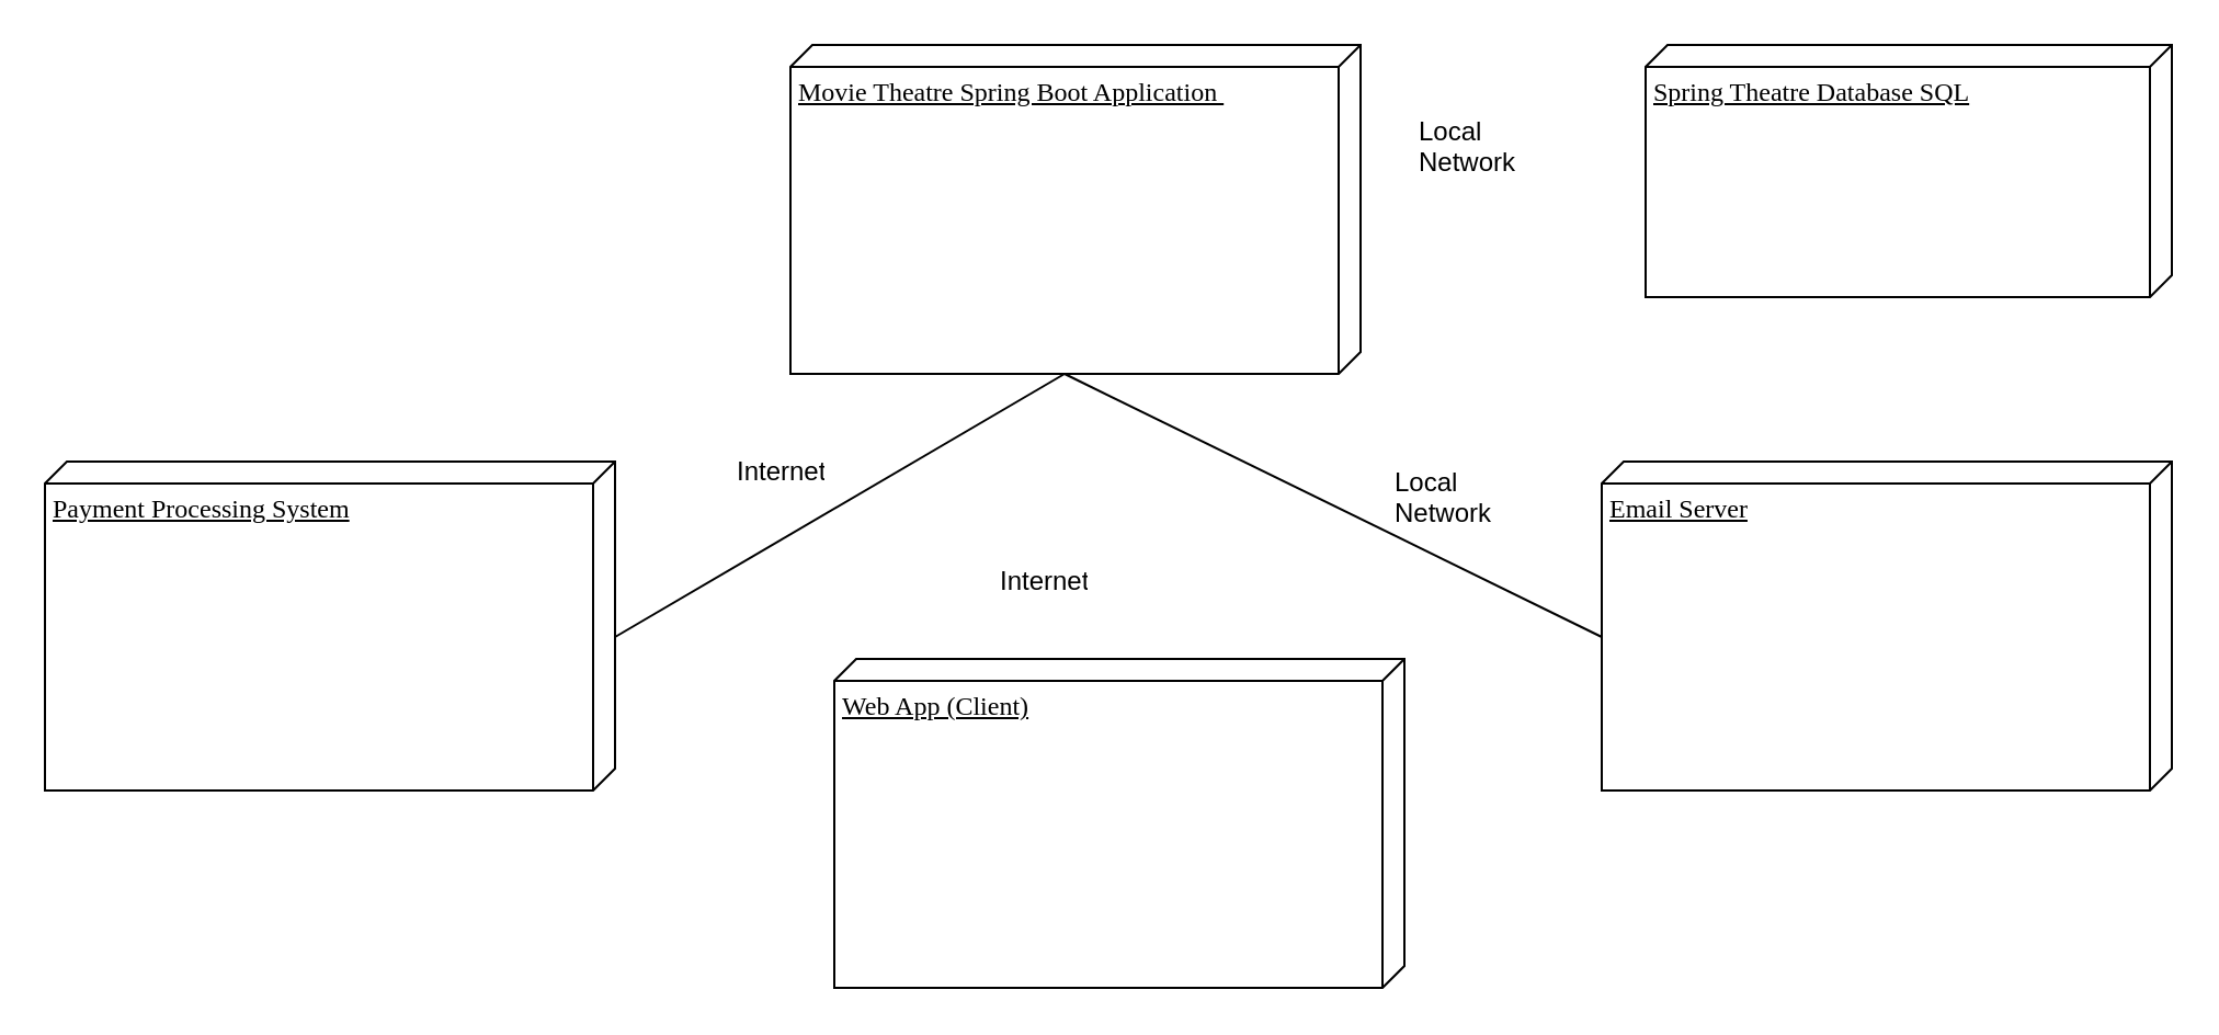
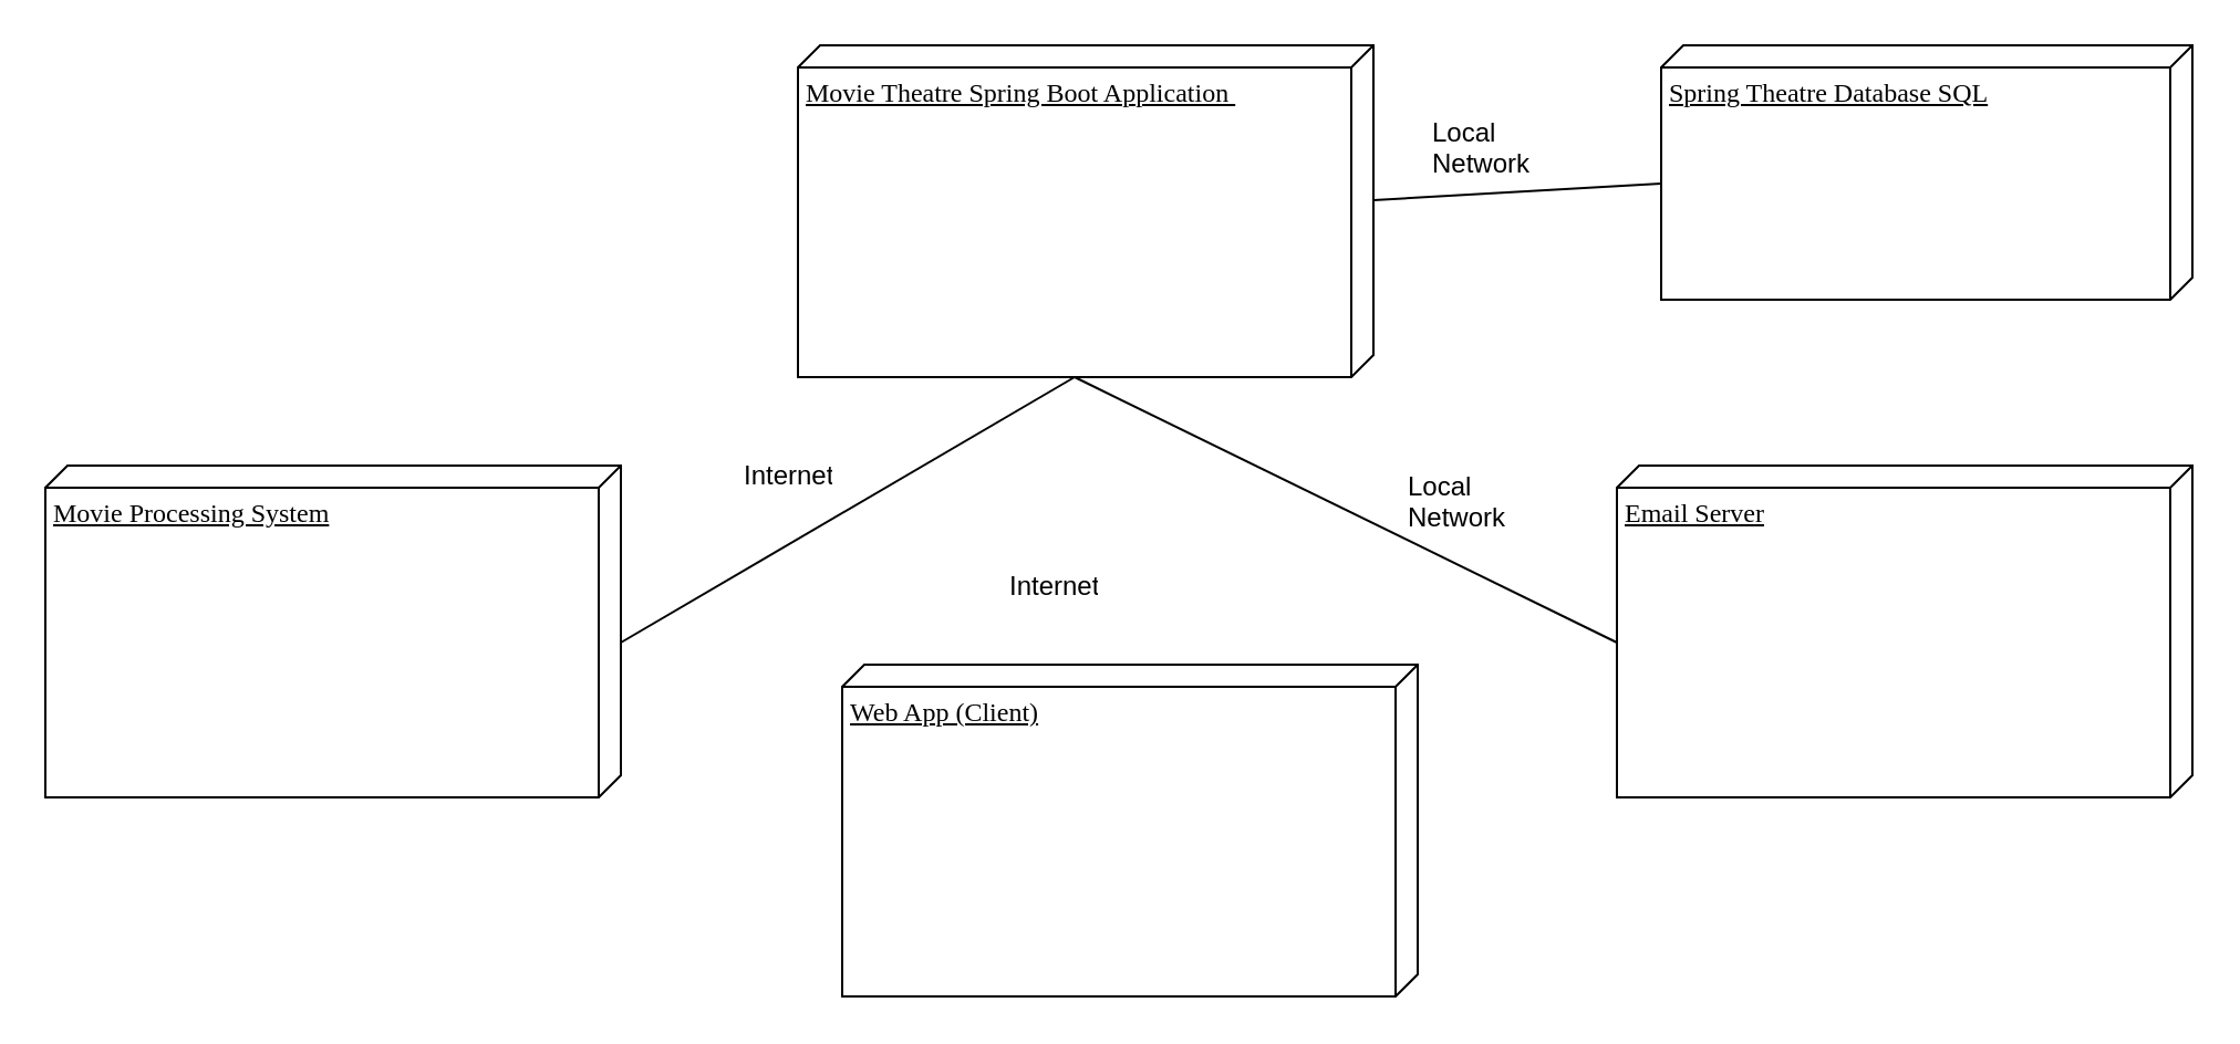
  <mxCell id="0" />
  <mxCell id="1" parent="0" />
  <mxCell id="2" value="Movie Theatre Spring Boot Application&amp;nbsp;" style="verticalAlign=top;align=left;spacingTop=8;spacingLeft=2;spacingRight=12;shape=cube;size=10;direction=south;fontStyle=4;html=1;rounded=0;shadow=0;comic=0;labelBackgroundColor=none;strokeWidth=1;fontFamily=Verdana;fontSize=12" parent="1" vertex="1"><mxGeometry x="360" y="20" width="260" height="150" as="geometry" /></mxCell>
  <mxCell id="3" value="Email Server" style="verticalAlign=top;align=left;spacingTop=8;spacingLeft=2;spacingRight=12;shape=cube;size=10;direction=south;fontStyle=4;html=1;rounded=0;shadow=0;comic=0;labelBackgroundColor=none;strokeWidth=1;fontFamily=Verdana;fontSize=12" vertex="1" parent="1"><mxGeometry x="730" y="210" width="260" height="150" as="geometry" /></mxCell>
- <mxCell id="4" value="Payment Processing System" style="verticalAlign=top;align=left;spacingTop=8;spacingLeft=2;spacingRight=12;shape=cube;size=10;direction=south;fontStyle=4;html=1;rounded=0;shadow=0;comic=0;labelBackgroundColor=none;strokeWidth=1;fontFamily=Verdana;fontSize=12" vertex="1" parent="1"><mxGeometry x="20" y="210" width="260" height="150" as="geometry" /></mxCell>
+ <mxCell id="4" value="Movie Processing System" style="verticalAlign=top;align=left;spacingTop=8;spacingLeft=2;spacingRight=12;shape=cube;size=10;direction=south;fontStyle=4;html=1;rounded=0;shadow=0;comic=0;labelBackgroundColor=none;strokeWidth=1;fontFamily=Verdana;fontSize=12" vertex="1" parent="1"><mxGeometry x="20" y="210" width="260" height="150" as="geometry" /></mxCell>
  <mxCell id="5" value="Spring Theatre Database SQL" style="verticalAlign=top;align=left;spacingTop=8;spacingLeft=2;spacingRight=12;shape=cube;size=10;direction=south;fontStyle=4;html=1;rounded=0;shadow=0;comic=0;labelBackgroundColor=none;strokeWidth=1;fontFamily=Verdana;fontSize=12" vertex="1" parent="1"><mxGeometry x="750" y="20" width="240" height="115" as="geometry" /></mxCell>
  <mxCell id="6" value="Web App (Client)" style="verticalAlign=top;align=left;spacingTop=8;spacingLeft=2;spacingRight=12;shape=cube;size=10;direction=south;fontStyle=4;html=1;rounded=0;shadow=0;comic=0;labelBackgroundColor=none;strokeWidth=1;fontFamily=Verdana;fontSize=12" vertex="1" parent="1"><mxGeometry x="380" y="300" width="260" height="150" as="geometry" /></mxCell>
  <mxCell id="7" value="" style="endArrow=none;html=1;rounded=0;entryX=0;entryY=0;entryDx=150;entryDy=135;entryPerimeter=0;" edge="1" parent="1" target="2"><mxGeometry width="50" height="50" relative="1" as="geometry"><mxPoint x="280" y="290" as="sourcePoint" /><mxPoint x="330" y="240" as="targetPoint" /></mxGeometry></mxCell>
  <mxCell id="8" value="" style="endArrow=none;html=1;rounded=0;exitX=0;exitY=0;exitDx=150;exitDy=135;exitPerimeter=0;entryX=0;entryY=0;entryDx=80;entryDy=260;entryPerimeter=0;" edge="1" parent="1" source="2" target="3"><mxGeometry width="50" height="50" relative="1" as="geometry"><mxPoint x="440" y="180" as="sourcePoint" /><mxPoint x="490" y="130" as="targetPoint" /></mxGeometry></mxCell>
+ <mxCell id="9" value="" style="endArrow=none;html=1;rounded=0;entryX=0;entryY=0;entryDx=70;entryDy=0;entryPerimeter=0;exitX=0;exitY=0;exitDx=62.5;exitDy=240;exitPerimeter=0;" edge="1" parent="1" source="5" target="2"><mxGeometry width="50" height="50" relative="1" as="geometry"><mxPoint x="440" y="180" as="sourcePoint" /><mxPoint x="490" y="130" as="targetPoint" /></mxGeometry></mxCell>
  <mxCell id="10" value="Internet" style="text;strokeColor=none;fillColor=none;align=left;verticalAlign=middle;spacingLeft=4;spacingRight=4;overflow=hidden;points=[[0,0.5],[1,0.5]];portConstraint=eastwest;rotatable=0;whiteSpace=wrap;html=1;" vertex="1" parent="1"><mxGeometry x="330" y="200" width="50" height="30" as="geometry" /></mxCell>
  <mxCell id="11" value="Local Network" style="text;strokeColor=none;fillColor=none;align=left;verticalAlign=middle;spacingLeft=4;spacingRight=4;overflow=hidden;points=[[0,0.5],[1,0.5]];portConstraint=eastwest;rotatable=0;whiteSpace=wrap;html=1;" vertex="1" parent="1"><mxGeometry x="630" y="210" width="60" height="30" as="geometry" /></mxCell>
  <mxCell id="12" value="Internet" style="text;strokeColor=none;fillColor=none;align=left;verticalAlign=middle;spacingLeft=4;spacingRight=4;overflow=hidden;points=[[0,0.5],[1,0.5]];portConstraint=eastwest;rotatable=0;whiteSpace=wrap;html=1;" vertex="1" parent="1"><mxGeometry x="450" y="250" width="50" height="30" as="geometry" /></mxCell>
  <mxCell id="13" value="Local Network" style="text;strokeColor=none;fillColor=none;align=left;verticalAlign=middle;spacingLeft=4;spacingRight=4;overflow=hidden;points=[[0,0.5],[1,0.5]];portConstraint=eastwest;rotatable=0;whiteSpace=wrap;html=1;" vertex="1" parent="1"><mxGeometry x="641" y="50" width="59" height="30" as="geometry" /></mxCell>
